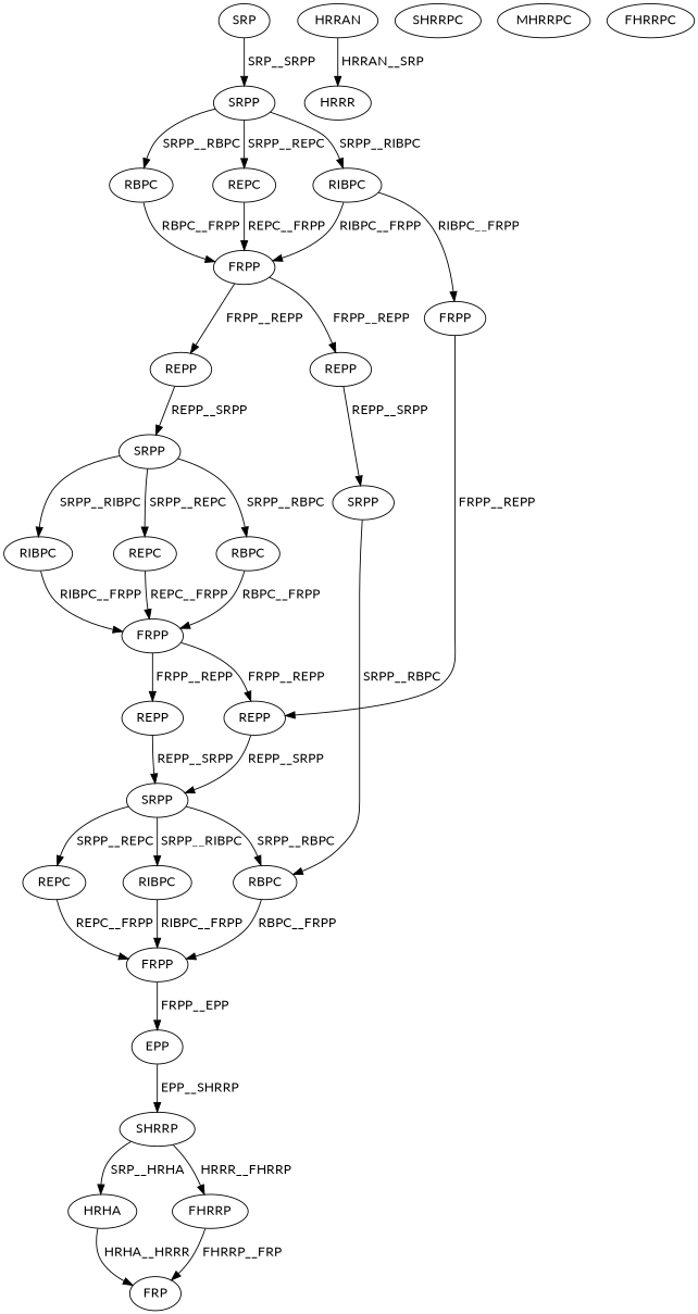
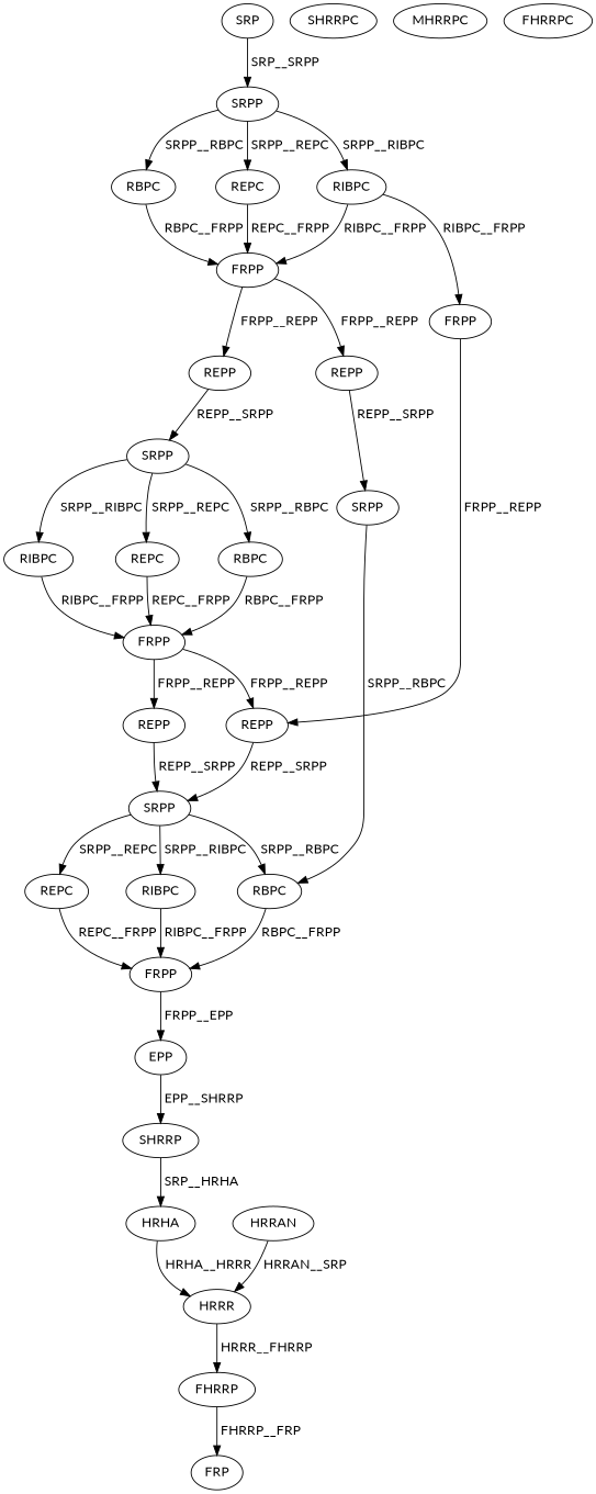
  digraph {
    fontname=Lato
    node [color=black fontcolor=black fontname=Lato]
    edge [color=black fontcolor=black fontname=Lato]
    n1 [label=SRP]
    n2 [label=SRPP]
    n3 [label=RBPC]
    n4 [label=REPC]
    n5 [label=RIBPC]
    n6 [label=FRPP]
    n7 [label=FRPP]
    n8 [label=REPP]
    n9 [label=REPP]
    n10 [label=REPP]
    n11 [label=SRPP]
    n12 [label=SRPP]
    n13 [label=REPC]
    n14 [label=RBPC]
    n15 [label=RIBPC]
    n16 [label=FRPP]
    n17 [label=RBPC]
    n18 [label=SRPP]
    n19 [label=REPP]
    n20 [label=FRPP]
    n21 [label=REPC]
    n22 [label=RIBPC]
    n23 [label=EPP]
    n24 [label=SHRRP]
    n25 [label=HRHA]
    n26 [label=HRRR]
    n27 [label=HRRAN]
    n28 [label=FHRRP]
    n29 [label=SHRRPC]
    n30 [label=MHRRPC]
    n31 [label=FHRRPC]
    n32 [label=FRP]
    n1 -> n2 [label=" SRP__SRPP"]
    n2 -> n3 [label=" SRPP__RBPC"]
    n2 -> n4 [label=" SRPP__REPC"]
    n2 -> n5 [label=" SRPP__RIBPC"]
    n3 -> n6 [label=" RBPC__FRPP"]
    n4 -> n6 [label=" REPC__FRPP"]
    n5 -> n6 [label=" RIBPC__FRPP"]
    n5 -> n7 [label=" RIBPC__FRPP"]
    n6 -> n8 [label=" FRPP__REPP"]
    n6 -> n9 [label=" FRPP__REPP"]
    n7 -> n10 [label=" FRPP__REPP"]
    n8 -> n11 [label=" REPP__SRPP"]
    n9 -> n12 [label=" REPP__SRPP"]
    n10 -> n18 [label=" REPP__SRPP"]
    n11 -> n13 [label=" SRPP__REPC"]
    n11 -> n14 [label=" SRPP__RBPC"]
    n11 -> n15 [label=" SRPP__RIBPC"]
    n12 -> n17 [label=" SRPP__RBPC"]
    n13 -> n16 [label=" REPC__FRPP"]
    n14 -> n16 [label=" RBPC__FRPP"]
    n15 -> n16 [label=" RIBPC__FRPP"]
    n16 -> n10 [label=" FRPP__REPP"]
    n16 -> n19 [label=" FRPP__REPP"]
    n17 -> n20 [label=" RBPC__FRPP"]
    n18 -> n17 [label=" SRPP__RBPC"]
    n18 -> n21 [label=" SRPP__REPC"]
    n18 -> n22 [label=" SRPP__RIBPC"]
    n19 -> n18 [label=" REPP__SRPP"]
    n20 -> n23 [label=" FRPP__EPP"]
    n21 -> n20 [label=" REPC__FRPP"]
    n22 -> n20 [label=" RIBPC__FRPP"]
    n23 -> n24 [label=" EPP__SHRRP"]
    n24 -> n25 [label=" SRP__HRHA"]
-   n25 -> n32 [label=" HRHA__HRRR"]
-   n24 -> n28 [label=" HRRR__FHRRP"]
+   n25 -> n26 [label=" HRHA__HRRR"]
+   n26 -> n28 [label=" HRRR__FHRRP"]
    n27 -> n26 [label=" HRRAN__SRP"]
    n28 -> n32 [label=" FHRRP__FRP"]
  }
